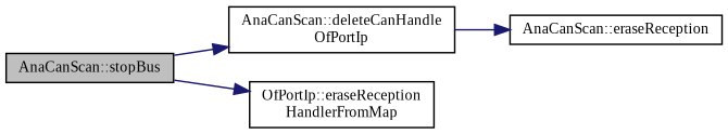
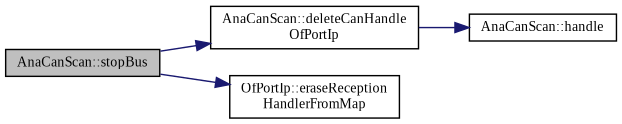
  digraph {
    fontname="Liberation Serif"
    rankdir=LR
    node [color=black fillcolor=white fontname="Liberation Serif" fontsize=10 shape=record style=filled]
    edge [color=midnightblue fontname="Liberation Serif" fontsize=10 labelfontname=Helvetica labelfontsize=10 style=solid]
    n1 [fillcolor=grey75 fontcolor=black height=0.2 label="AnaCanScan::stopBus" width=0.4]
    n2 [height=0.2 label="AnaCanScan::deleteCanHandle\lOfPortIp" width=0.4]
    n3 [height=0.2 label="OfPortIp::eraseReception\lHandlerFromMap" width=0.4]
-   n4 [height=0.2 label="AnaCanScan::eraseReception" width=0.4]
+   n4 [height=0.2 label="AnaCanScan::handle" width=0.4]
    n1 -> n2
    n1 -> n3
    n2 -> n4
  }
